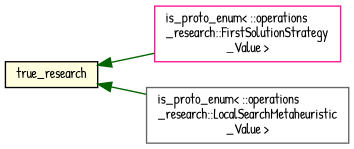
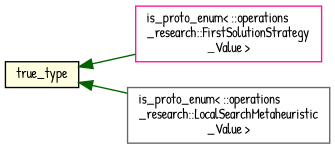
  digraph {
    rankdir=LR
    fontname="Patrick Hand"
    node [fillcolor=white fontname="Patrick Hand" fontsize=10 shape=record style=filled]
    edge [color=darkgreen dir=back fontname="Patrick Hand" fontsize=10 labelfontname=Helvetica labelfontsize=10 style=solid]
-   n1 [color=black fillcolor=lightyellow height=0.2 label=true_research width=0.4]
+   n1 [color=black fillcolor=lightyellow height=0.2 label=true_type width=0.4]
    n2 [color=deeppink height=0.2 label="is_proto_enum\< ::operations\l_research::FirstSolutionStrategy\l_Value \>" width=0.4]
    n3 [color=gray40 height=0.2 label="is_proto_enum\< ::operations\l_research::LocalSearchMetaheuristic\l_Value \>" width=0.4]
    n1 -> n2
    n1 -> n3
  }
